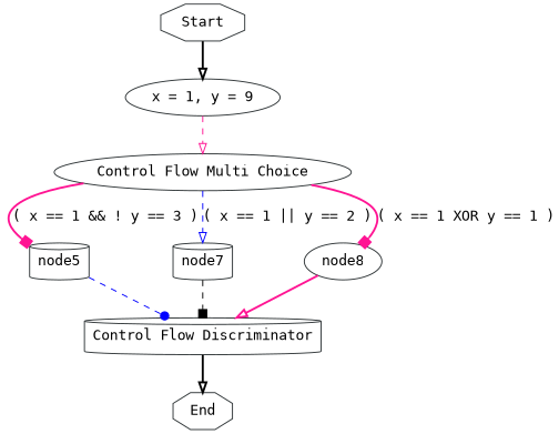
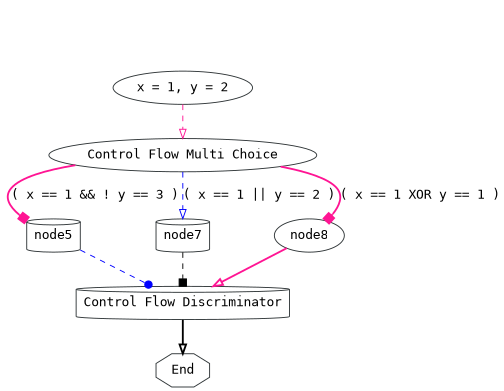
  digraph {
    fontname="DejaVu Sans Mono"
    node [color="#2e3436" fontname="DejaVu Sans Mono" shape=ellipse]
    edge [arrowhead=onormal color=deeppink fontname="DejaVu Sans Mono" style=bold]
-   n1 [label=Start shape=octagon]
-   n2 [label="x = 1, y = 9"]
+   n2 [label="x = 1, y = 2"]
    n3 [label="Control Flow\ Multi Choice"]
    node5 [shape=cylinder]
    node7 [shape=cylinder]
    node8
    n7 [label="Control Flow\ Discriminator" shape=cylinder]
    n8 [label=End shape=octagon]
-   n1 -> n2 [color=black]
    n2 -> n3 [style=dashed]
    n3 -> node5 [arrowhead=box label="( x == 1 && ! y == 3 )"]
    n3 -> node7 [color=blue label="( x == 1 || y == 2 )" style=dashed]
    n3 -> node8 [arrowhead=box label="( x == 1 XOR y == 1 )"]
    node5 -> n7 [arrowhead=dot color=blue style=dashed]
    node7 -> n7 [arrowhead=box color=black style=dashed]
    node8 -> n7
    n7 -> n8 [color=black]
  }
